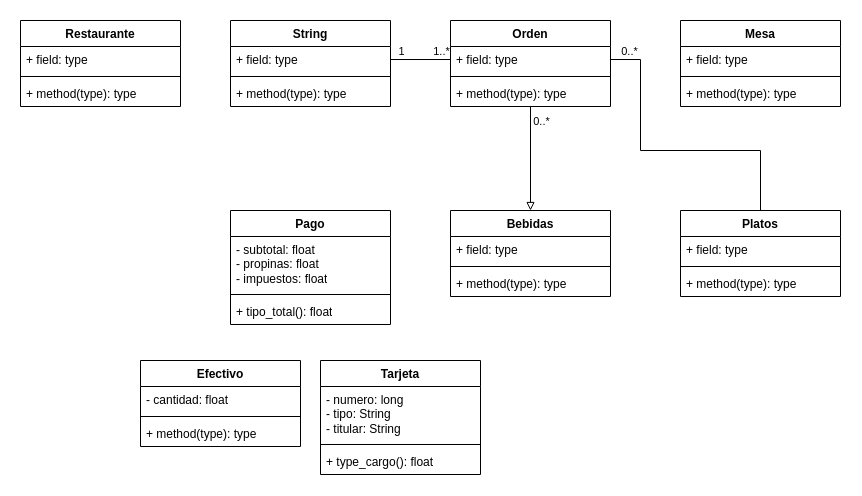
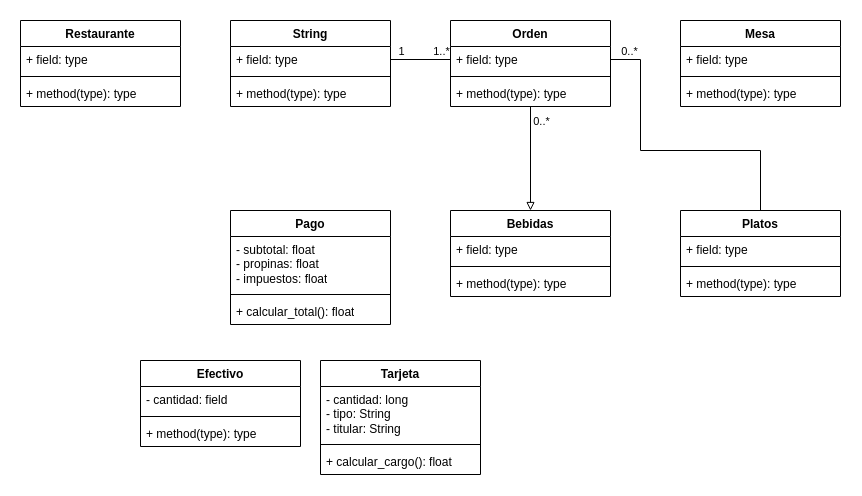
  <mxCell id="0" />
  <mxCell id="1" parent="0" />
  <mxCell id="2" value="Restaurante" style="swimlane;fontStyle=1;align=center;verticalAlign=top;childLayout=stackLayout;horizontal=1;startSize=26;horizontalStack=0;resizeParent=1;resizeParentMax=0;resizeLast=0;collapsible=1;marginBottom=0;whiteSpace=wrap;html=1;" vertex="1" parent="1"><mxGeometry x="20" y="20" width="160" height="86" as="geometry" /></mxCell>
  <mxCell id="3" value="+ field: type" style="text;strokeColor=none;fillColor=none;align=left;verticalAlign=top;spacingLeft=4;spacingRight=4;overflow=hidden;rotatable=0;points=[[0,0.5],[1,0.5]];portConstraint=eastwest;whiteSpace=wrap;html=1;" vertex="1" parent="2"><mxGeometry y="26" width="160" height="26" as="geometry" /></mxCell>
  <mxCell id="4" value="" style="line;strokeWidth=1;fillColor=none;align=left;verticalAlign=middle;spacingTop=-1;spacingLeft=3;spacingRight=3;rotatable=0;labelPosition=right;points=[];portConstraint=eastwest;strokeColor=inherit;" vertex="1" parent="2"><mxGeometry y="52" width="160" height="8" as="geometry" /></mxCell>
  <mxCell id="5" value="+ method(type): type" style="text;strokeColor=none;fillColor=none;align=left;verticalAlign=top;spacingLeft=4;spacingRight=4;overflow=hidden;rotatable=0;points=[[0,0.5],[1,0.5]];portConstraint=eastwest;whiteSpace=wrap;html=1;" vertex="1" parent="2"><mxGeometry y="60" width="160" height="26" as="geometry" /></mxCell>
  <mxCell id="6" value="String" style="swimlane;fontStyle=1;align=center;verticalAlign=top;childLayout=stackLayout;horizontal=1;startSize=26;horizontalStack=0;resizeParent=1;resizeParentMax=0;resizeLast=0;collapsible=1;marginBottom=0;whiteSpace=wrap;html=1;" vertex="1" parent="1"><mxGeometry x="230" y="20" width="160" height="86" as="geometry" /></mxCell>
  <mxCell id="7" value="+ field: type" style="text;strokeColor=none;fillColor=none;align=left;verticalAlign=top;spacingLeft=4;spacingRight=4;overflow=hidden;rotatable=0;points=[[0,0.5],[1,0.5]];portConstraint=eastwest;whiteSpace=wrap;html=1;" vertex="1" parent="6"><mxGeometry y="26" width="160" height="26" as="geometry" /></mxCell>
  <mxCell id="8" value="" style="line;strokeWidth=1;fillColor=none;align=left;verticalAlign=middle;spacingTop=-1;spacingLeft=3;spacingRight=3;rotatable=0;labelPosition=right;points=[];portConstraint=eastwest;strokeColor=inherit;" vertex="1" parent="6"><mxGeometry y="52" width="160" height="8" as="geometry" /></mxCell>
  <mxCell id="9" value="+ method(type): type" style="text;strokeColor=none;fillColor=none;align=left;verticalAlign=top;spacingLeft=4;spacingRight=4;overflow=hidden;rotatable=0;points=[[0,0.5],[1,0.5]];portConstraint=eastwest;whiteSpace=wrap;html=1;" vertex="1" parent="6"><mxGeometry y="60" width="160" height="26" as="geometry" /></mxCell>
  <mxCell id="10" value="Mesa" style="swimlane;fontStyle=1;align=center;verticalAlign=top;childLayout=stackLayout;horizontal=1;startSize=26;horizontalStack=0;resizeParent=1;resizeParentMax=0;resizeLast=0;collapsible=1;marginBottom=0;whiteSpace=wrap;html=1;" vertex="1" parent="1"><mxGeometry x="680" y="20" width="160" height="86" as="geometry" /></mxCell>
  <mxCell id="11" value="+ field: type" style="text;strokeColor=none;fillColor=none;align=left;verticalAlign=top;spacingLeft=4;spacingRight=4;overflow=hidden;rotatable=0;points=[[0,0.5],[1,0.5]];portConstraint=eastwest;whiteSpace=wrap;html=1;" vertex="1" parent="10"><mxGeometry y="26" width="160" height="26" as="geometry" /></mxCell>
  <mxCell id="12" value="" style="line;strokeWidth=1;fillColor=none;align=left;verticalAlign=middle;spacingTop=-1;spacingLeft=3;spacingRight=3;rotatable=0;labelPosition=right;points=[];portConstraint=eastwest;strokeColor=inherit;" vertex="1" parent="10"><mxGeometry y="52" width="160" height="8" as="geometry" /></mxCell>
  <mxCell id="13" value="+ method(type): type" style="text;strokeColor=none;fillColor=none;align=left;verticalAlign=top;spacingLeft=4;spacingRight=4;overflow=hidden;rotatable=0;points=[[0,0.5],[1,0.5]];portConstraint=eastwest;whiteSpace=wrap;html=1;" vertex="1" parent="10"><mxGeometry y="60" width="160" height="26" as="geometry" /></mxCell>
  <mxCell id="14" style="edgeStyle=orthogonalEdgeStyle;rounded=0;orthogonalLoop=1;jettySize=auto;html=1;entryX=0.5;entryY=0;entryDx=0;entryDy=0;endArrow=block;endFill=0;" edge="1" parent="1" source="16" target="20"><mxGeometry relative="1" as="geometry" /></mxCell>
  <mxCell id="15" value="0..*" style="edgeLabel;html=1;align=center;verticalAlign=middle;resizable=0;points=[];" vertex="1" connectable="0" parent="14"><mxGeometry x="-0.865" y="1" relative="1" as="geometry"><mxPoint x="9" y="7" as="offset" /></mxGeometry></mxCell>
  <mxCell id="16" value="Orden" style="swimlane;fontStyle=1;align=center;verticalAlign=top;childLayout=stackLayout;horizontal=1;startSize=26;horizontalStack=0;resizeParent=1;resizeParentMax=0;resizeLast=0;collapsible=1;marginBottom=0;whiteSpace=wrap;html=1;" vertex="1" parent="1"><mxGeometry x="450" y="20" width="160" height="86" as="geometry" /></mxCell>
  <mxCell id="17" value="+ field: type" style="text;strokeColor=none;fillColor=none;align=left;verticalAlign=top;spacingLeft=4;spacingRight=4;overflow=hidden;rotatable=0;points=[[0,0.5],[1,0.5]];portConstraint=eastwest;whiteSpace=wrap;html=1;" vertex="1" parent="16"><mxGeometry y="26" width="160" height="26" as="geometry" /></mxCell>
  <mxCell id="18" value="" style="line;strokeWidth=1;fillColor=none;align=left;verticalAlign=middle;spacingTop=-1;spacingLeft=3;spacingRight=3;rotatable=0;labelPosition=right;points=[];portConstraint=eastwest;strokeColor=inherit;" vertex="1" parent="16"><mxGeometry y="52" width="160" height="8" as="geometry" /></mxCell>
  <mxCell id="19" value="+ method(type): type" style="text;strokeColor=none;fillColor=none;align=left;verticalAlign=top;spacingLeft=4;spacingRight=4;overflow=hidden;rotatable=0;points=[[0,0.5],[1,0.5]];portConstraint=eastwest;whiteSpace=wrap;html=1;" vertex="1" parent="16"><mxGeometry y="60" width="160" height="26" as="geometry" /></mxCell>
  <mxCell id="20" value="Bebidas" style="swimlane;fontStyle=1;align=center;verticalAlign=top;childLayout=stackLayout;horizontal=1;startSize=26;horizontalStack=0;resizeParent=1;resizeParentMax=0;resizeLast=0;collapsible=1;marginBottom=0;whiteSpace=wrap;html=1;" vertex="1" parent="1"><mxGeometry x="450" y="210" width="160" height="86" as="geometry" /></mxCell>
  <mxCell id="21" value="+ field: type" style="text;strokeColor=none;fillColor=none;align=left;verticalAlign=top;spacingLeft=4;spacingRight=4;overflow=hidden;rotatable=0;points=[[0,0.5],[1,0.5]];portConstraint=eastwest;whiteSpace=wrap;html=1;" vertex="1" parent="20"><mxGeometry y="26" width="160" height="26" as="geometry" /></mxCell>
  <mxCell id="22" value="" style="line;strokeWidth=1;fillColor=none;align=left;verticalAlign=middle;spacingTop=-1;spacingLeft=3;spacingRight=3;rotatable=0;labelPosition=right;points=[];portConstraint=eastwest;strokeColor=inherit;" vertex="1" parent="20"><mxGeometry y="52" width="160" height="8" as="geometry" /></mxCell>
  <mxCell id="23" value="+ method(type): type" style="text;strokeColor=none;fillColor=none;align=left;verticalAlign=top;spacingLeft=4;spacingRight=4;overflow=hidden;rotatable=0;points=[[0,0.5],[1,0.5]];portConstraint=eastwest;whiteSpace=wrap;html=1;" vertex="1" parent="20"><mxGeometry y="60" width="160" height="26" as="geometry" /></mxCell>
  <mxCell id="24" value="Platos" style="swimlane;fontStyle=1;align=center;verticalAlign=top;childLayout=stackLayout;horizontal=1;startSize=26;horizontalStack=0;resizeParent=1;resizeParentMax=0;resizeLast=0;collapsible=1;marginBottom=0;whiteSpace=wrap;html=1;" vertex="1" parent="1"><mxGeometry x="680" y="210" width="160" height="86" as="geometry" /></mxCell>
  <mxCell id="25" value="+ field: type" style="text;strokeColor=none;fillColor=none;align=left;verticalAlign=top;spacingLeft=4;spacingRight=4;overflow=hidden;rotatable=0;points=[[0,0.5],[1,0.5]];portConstraint=eastwest;whiteSpace=wrap;html=1;" vertex="1" parent="24"><mxGeometry y="26" width="160" height="26" as="geometry" /></mxCell>
  <mxCell id="26" value="" style="line;strokeWidth=1;fillColor=none;align=left;verticalAlign=middle;spacingTop=-1;spacingLeft=3;spacingRight=3;rotatable=0;labelPosition=right;points=[];portConstraint=eastwest;strokeColor=inherit;" vertex="1" parent="24"><mxGeometry y="52" width="160" height="8" as="geometry" /></mxCell>
  <mxCell id="27" value="+ method(type): type" style="text;strokeColor=none;fillColor=none;align=left;verticalAlign=top;spacingLeft=4;spacingRight=4;overflow=hidden;rotatable=0;points=[[0,0.5],[1,0.5]];portConstraint=eastwest;whiteSpace=wrap;html=1;" vertex="1" parent="24"><mxGeometry y="60" width="160" height="26" as="geometry" /></mxCell>
  <mxCell id="28" value="Pago" style="swimlane;fontStyle=1;align=center;verticalAlign=top;childLayout=stackLayout;horizontal=1;startSize=26;horizontalStack=0;resizeParent=1;resizeParentMax=0;resizeLast=0;collapsible=1;marginBottom=0;whiteSpace=wrap;html=1;" vertex="1" parent="1"><mxGeometry x="230" y="210" width="160" height="114" as="geometry" /></mxCell>
  <mxCell id="29" value="&lt;div&gt;- subtotal: float&lt;/div&gt;&lt;div&gt;- propinas: float&lt;/div&gt;&lt;div&gt;- impuestos: float&lt;br&gt;&lt;/div&gt;" style="text;strokeColor=none;fillColor=none;align=left;verticalAlign=top;spacingLeft=4;spacingRight=4;overflow=hidden;rotatable=0;points=[[0,0.5],[1,0.5]];portConstraint=eastwest;whiteSpace=wrap;html=1;" vertex="1" parent="28"><mxGeometry y="26" width="160" height="54" as="geometry" /></mxCell>
  <mxCell id="30" value="" style="line;strokeWidth=1;fillColor=none;align=left;verticalAlign=middle;spacingTop=-1;spacingLeft=3;spacingRight=3;rotatable=0;labelPosition=right;points=[];portConstraint=eastwest;strokeColor=inherit;" vertex="1" parent="28"><mxGeometry y="80" width="160" height="8" as="geometry" /></mxCell>
- <mxCell id="31" value="+ tipo_total(): float" style="text;strokeColor=none;fillColor=none;align=left;verticalAlign=top;spacingLeft=4;spacingRight=4;overflow=hidden;rotatable=0;points=[[0,0.5],[1,0.5]];portConstraint=eastwest;whiteSpace=wrap;html=1;" vertex="1" parent="28"><mxGeometry y="88" width="160" height="26" as="geometry" /></mxCell>
+ <mxCell id="31" value="+ calcular_total(): float" style="text;strokeColor=none;fillColor=none;align=left;verticalAlign=top;spacingLeft=4;spacingRight=4;overflow=hidden;rotatable=0;points=[[0,0.5],[1,0.5]];portConstraint=eastwest;whiteSpace=wrap;html=1;" vertex="1" parent="28"><mxGeometry y="88" width="160" height="26" as="geometry" /></mxCell>
  <mxCell id="32" value="Efectivo" style="swimlane;fontStyle=1;align=center;verticalAlign=top;childLayout=stackLayout;horizontal=1;startSize=26;horizontalStack=0;resizeParent=1;resizeParentMax=0;resizeLast=0;collapsible=1;marginBottom=0;whiteSpace=wrap;html=1;" vertex="1" parent="1"><mxGeometry x="140" y="360" width="160" height="86" as="geometry" /></mxCell>
- <mxCell id="33" value="- cantidad: float" style="text;strokeColor=none;fillColor=none;align=left;verticalAlign=top;spacingLeft=4;spacingRight=4;overflow=hidden;rotatable=0;points=[[0,0.5],[1,0.5]];portConstraint=eastwest;whiteSpace=wrap;html=1;" vertex="1" parent="32"><mxGeometry y="26" width="160" height="26" as="geometry" /></mxCell>
+ <mxCell id="33" value="- cantidad: field" style="text;strokeColor=none;fillColor=none;align=left;verticalAlign=top;spacingLeft=4;spacingRight=4;overflow=hidden;rotatable=0;points=[[0,0.5],[1,0.5]];portConstraint=eastwest;whiteSpace=wrap;html=1;" vertex="1" parent="32"><mxGeometry y="26" width="160" height="26" as="geometry" /></mxCell>
  <mxCell id="34" value="" style="line;strokeWidth=1;fillColor=none;align=left;verticalAlign=middle;spacingTop=-1;spacingLeft=3;spacingRight=3;rotatable=0;labelPosition=right;points=[];portConstraint=eastwest;strokeColor=inherit;" vertex="1" parent="32"><mxGeometry y="52" width="160" height="8" as="geometry" /></mxCell>
  <mxCell id="35" value="+ method(type): type" style="text;strokeColor=none;fillColor=none;align=left;verticalAlign=top;spacingLeft=4;spacingRight=4;overflow=hidden;rotatable=0;points=[[0,0.5],[1,0.5]];portConstraint=eastwest;whiteSpace=wrap;html=1;" vertex="1" parent="32"><mxGeometry y="60" width="160" height="26" as="geometry" /></mxCell>
  <mxCell id="36" value="Tarjeta" style="swimlane;fontStyle=1;align=center;verticalAlign=top;childLayout=stackLayout;horizontal=1;startSize=26;horizontalStack=0;resizeParent=1;resizeParentMax=0;resizeLast=0;collapsible=1;marginBottom=0;whiteSpace=wrap;html=1;" vertex="1" parent="1"><mxGeometry x="320" y="360" width="160" height="114" as="geometry" /></mxCell>
- <mxCell id="37" value="&lt;div&gt;- numero: long&lt;/div&gt;&lt;div&gt;- tipo: String&lt;/div&gt;&lt;div&gt;- titular: String&lt;br&gt;&lt;/div&gt;" style="text;strokeColor=none;fillColor=none;align=left;verticalAlign=top;spacingLeft=4;spacingRight=4;overflow=hidden;rotatable=0;points=[[0,0.5],[1,0.5]];portConstraint=eastwest;whiteSpace=wrap;html=1;" vertex="1" parent="36"><mxGeometry y="26" width="160" height="54" as="geometry" /></mxCell>
+ <mxCell id="37" value="&lt;div&gt;- cantidad: long&lt;/div&gt;&lt;div&gt;- tipo: String&lt;/div&gt;&lt;div&gt;- titular: String&lt;br&gt;&lt;/div&gt;" style="text;strokeColor=none;fillColor=none;align=left;verticalAlign=top;spacingLeft=4;spacingRight=4;overflow=hidden;rotatable=0;points=[[0,0.5],[1,0.5]];portConstraint=eastwest;whiteSpace=wrap;html=1;" vertex="1" parent="36"><mxGeometry y="26" width="160" height="54" as="geometry" /></mxCell>
  <mxCell id="38" value="" style="line;strokeWidth=1;fillColor=none;align=left;verticalAlign=middle;spacingTop=-1;spacingLeft=3;spacingRight=3;rotatable=0;labelPosition=right;points=[];portConstraint=eastwest;strokeColor=inherit;" vertex="1" parent="36"><mxGeometry y="80" width="160" height="8" as="geometry" /></mxCell>
- <mxCell id="39" value="+ type_cargo(): float" style="text;strokeColor=none;fillColor=none;align=left;verticalAlign=top;spacingLeft=4;spacingRight=4;overflow=hidden;rotatable=0;points=[[0,0.5],[1,0.5]];portConstraint=eastwest;whiteSpace=wrap;html=1;" vertex="1" parent="36"><mxGeometry y="88" width="160" height="26" as="geometry" /></mxCell>
+ <mxCell id="39" value="+ calcular_cargo(): float" style="text;strokeColor=none;fillColor=none;align=left;verticalAlign=top;spacingLeft=4;spacingRight=4;overflow=hidden;rotatable=0;points=[[0,0.5],[1,0.5]];portConstraint=eastwest;whiteSpace=wrap;html=1;" vertex="1" parent="36"><mxGeometry y="88" width="160" height="26" as="geometry" /></mxCell>
  <mxCell id="40" style="edgeStyle=orthogonalEdgeStyle;rounded=0;orthogonalLoop=1;jettySize=auto;html=1;entryX=0;entryY=0.5;entryDx=0;entryDy=0;endArrow=none;endFill=0;" edge="1" parent="1" source="7" target="17"><mxGeometry relative="1" as="geometry" /></mxCell>
  <mxCell id="41" value="1..*" style="edgeLabel;html=1;align=center;verticalAlign=middle;resizable=0;points=[];" vertex="1" connectable="0" parent="40"><mxGeometry x="0.784" relative="1" as="geometry"><mxPoint x="-4" y="-9" as="offset" /></mxGeometry></mxCell>
  <mxCell id="42" value="1" style="edgeLabel;html=1;align=center;verticalAlign=middle;resizable=0;points=[];" vertex="1" connectable="0" parent="40"><mxGeometry x="-0.283" relative="1" as="geometry"><mxPoint x="-12" y="-9" as="offset" /></mxGeometry></mxCell>
  <mxCell id="43" style="edgeStyle=orthogonalEdgeStyle;rounded=0;orthogonalLoop=1;jettySize=auto;html=1;entryX=0.5;entryY=0;entryDx=0;entryDy=0;endArrow=none;endFill=0;" edge="1" parent="1" source="17" target="24"><mxGeometry relative="1" as="geometry"><Array as="points"><mxPoint x="640" y="59" /><mxPoint x="640" y="150" /><mxPoint x="760" y="150" /></Array></mxGeometry></mxCell>
  <mxCell id="44" value="0..*" style="edgeLabel;html=1;align=center;verticalAlign=middle;resizable=0;points=[];" vertex="1" connectable="0" parent="43"><mxGeometry x="-0.878" relative="1" as="geometry"><mxPoint y="-9" as="offset" /></mxGeometry></mxCell>
